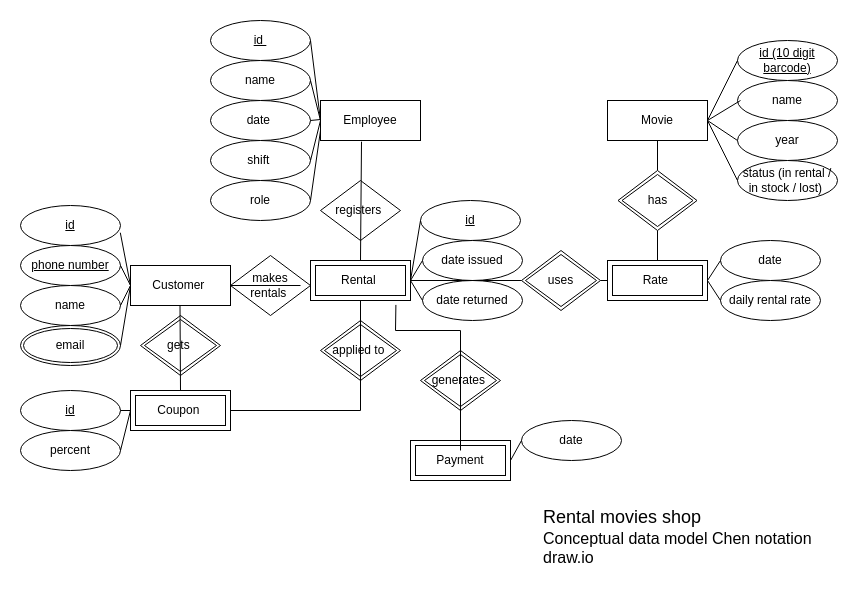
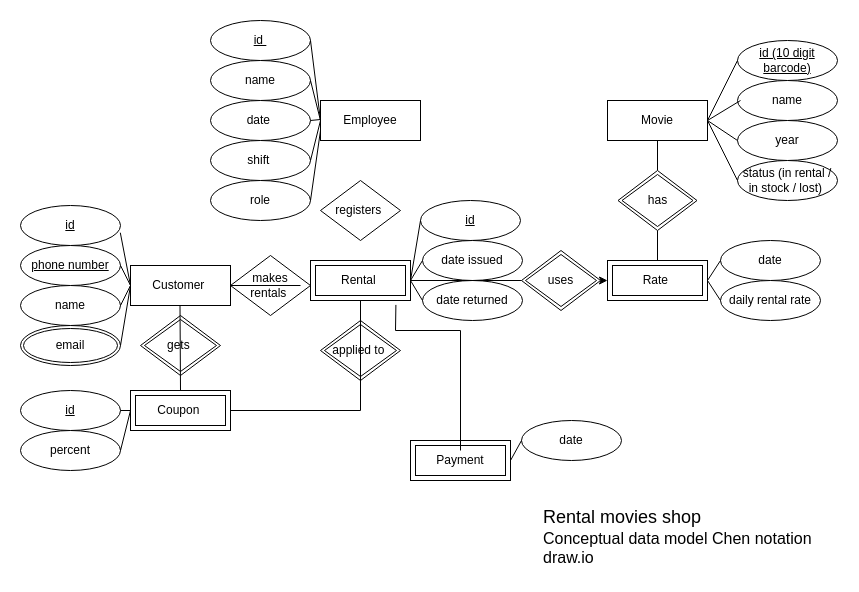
  <mxCell id="0" />
  <mxCell id="1" parent="0" />
  <mxCell id="2" value="Customer&amp;nbsp;" style="whiteSpace=wrap;html=1;align=center;" parent="1" vertex="1"><mxGeometry x="130" y="265" width="100" height="40" as="geometry" /></mxCell>
  <mxCell id="3" value="Movie" style="whiteSpace=wrap;html=1;align=center;" parent="1" vertex="1"><mxGeometry x="607" y="100" width="100" height="40" as="geometry" /></mxCell>
  <mxCell id="4" value="id" style="ellipse;whiteSpace=wrap;html=1;align=center;fontStyle=4;" parent="1" vertex="1"><mxGeometry x="20" y="205" width="100" height="40" as="geometry" /></mxCell>
  <mxCell id="5" value="phone number" style="ellipse;whiteSpace=wrap;html=1;align=center;fontStyle=4;" parent="1" vertex="1"><mxGeometry x="20" y="245" width="100" height="40" as="geometry" /></mxCell>
  <mxCell id="6" value="name" style="ellipse;whiteSpace=wrap;html=1;align=center;" parent="1" vertex="1"><mxGeometry x="20" y="285" width="100" height="40" as="geometry" /></mxCell>
  <mxCell id="7" value="email" style="ellipse;shape=doubleEllipse;margin=3;whiteSpace=wrap;html=1;align=center;" parent="1" vertex="1"><mxGeometry x="20" y="325" width="100" height="40" as="geometry" /></mxCell>
  <mxCell id="8" value="" style="endArrow=none;html=1;rounded=0;entryX=0;entryY=0.5;entryDx=0;entryDy=0;exitX=0.998;exitY=0.68;exitDx=0;exitDy=0;exitPerimeter=0;" parent="1" source="4" edge="1"><mxGeometry relative="1" as="geometry"><mxPoint x="90" y="214.5" as="sourcePoint" /><mxPoint x="130" y="285" as="targetPoint" /></mxGeometry></mxCell>
  <mxCell id="9" value="" style="endArrow=none;html=1;rounded=0;exitX=1;exitY=0.5;exitDx=0;exitDy=0;" parent="1" source="5" edge="1"><mxGeometry relative="1" as="geometry"><mxPoint x="100" y="224.5" as="sourcePoint" /><mxPoint x="130" y="285" as="targetPoint" /></mxGeometry></mxCell>
  <mxCell id="10" value="" style="endArrow=none;html=1;rounded=0;exitX=1;exitY=0.5;exitDx=0;exitDy=0;entryX=0;entryY=0.5;entryDx=0;entryDy=0;" parent="1" source="6" edge="1"><mxGeometry relative="1" as="geometry"><mxPoint x="100" y="265" as="sourcePoint" /><mxPoint x="130" y="285" as="targetPoint" /></mxGeometry></mxCell>
  <mxCell id="11" value="" style="endArrow=none;html=1;rounded=0;entryX=0;entryY=0.5;entryDx=0;entryDy=0;exitX=1;exitY=0.5;exitDx=0;exitDy=0;" parent="1" source="7" edge="1"><mxGeometry relative="1" as="geometry"><mxPoint x="100" y="224.5" as="sourcePoint" /><mxPoint x="130" y="285" as="targetPoint" /><Array as="points" /></mxGeometry></mxCell>
  <mxCell id="12" value="name" style="ellipse;whiteSpace=wrap;html=1;align=center;" parent="1" vertex="1"><mxGeometry x="737" y="80" width="100" height="40" as="geometry" /></mxCell>
  <mxCell id="13" value="id (10 digit barcode)" style="ellipse;whiteSpace=wrap;html=1;align=center;fontStyle=4;" parent="1" vertex="1"><mxGeometry x="737" y="40" width="100" height="40" as="geometry" /></mxCell>
  <mxCell id="14" value="year" style="ellipse;whiteSpace=wrap;html=1;align=center;" parent="1" vertex="1"><mxGeometry x="737" y="120" width="100" height="40" as="geometry" /></mxCell>
  <mxCell id="15" value="status (in rental / in stock / lost)&amp;nbsp;" style="ellipse;whiteSpace=wrap;html=1;align=center;" parent="1" vertex="1"><mxGeometry x="737" y="160" width="100" height="40" as="geometry" /></mxCell>
  <mxCell id="16" value="" style="endArrow=none;html=1;rounded=0;entryX=0;entryY=0.5;entryDx=0;entryDy=0;" parent="1" target="13" edge="1"><mxGeometry relative="1" as="geometry"><mxPoint x="707" y="120" as="sourcePoint" /><mxPoint x="734" y="40" as="targetPoint" /></mxGeometry></mxCell>
  <mxCell id="17" value="" style="endArrow=none;html=1;rounded=0;entryX=0.03;entryY=0.5;entryDx=0;entryDy=0;entryPerimeter=0;" parent="1" target="12" edge="1"><mxGeometry relative="1" as="geometry"><mxPoint x="707" y="120" as="sourcePoint" /><mxPoint x="734" y="80" as="targetPoint" /></mxGeometry></mxCell>
  <mxCell id="18" value="" style="endArrow=none;html=1;rounded=0;entryX=0;entryY=0.5;entryDx=0;entryDy=0;" parent="1" target="14" edge="1"><mxGeometry relative="1" as="geometry"><mxPoint x="707" y="120" as="sourcePoint" /><mxPoint x="734" y="120" as="targetPoint" /></mxGeometry></mxCell>
  <mxCell id="19" value="Coupon&amp;nbsp;" style="shape=ext;margin=3;double=1;whiteSpace=wrap;html=1;align=center;" parent="1" vertex="1"><mxGeometry x="130" y="390" width="100" height="40" as="geometry" /></mxCell>
  <mxCell id="20" value="id" style="ellipse;whiteSpace=wrap;html=1;align=center;fontStyle=4;" parent="1" vertex="1"><mxGeometry x="20" y="390" width="100" height="40" as="geometry" /></mxCell>
  <mxCell id="21" value="percent" style="ellipse;whiteSpace=wrap;html=1;align=center;" parent="1" vertex="1"><mxGeometry x="20" y="430" width="100" height="40" as="geometry" /></mxCell>
  <mxCell id="22" value="" style="endArrow=none;html=1;rounded=0;entryX=1;entryY=0.5;entryDx=0;entryDy=0;exitX=0;exitY=0.5;exitDx=0;exitDy=0;" parent="1" source="19" edge="1" target="20"><mxGeometry relative="1" as="geometry"><mxPoint x="140" y="400" as="sourcePoint" /><mxPoint x="30" y="395" as="targetPoint" /></mxGeometry></mxCell>
  <mxCell id="23" value="" style="endArrow=none;html=1;rounded=0;entryX=1;entryY=0.5;entryDx=0;entryDy=0;exitX=0;exitY=0.5;exitDx=0;exitDy=0;" parent="1" source="19" target="21" edge="1"><mxGeometry relative="1" as="geometry"><mxPoint x="-90" y="410" as="sourcePoint" /><mxPoint x="110" y="360" as="targetPoint" /></mxGeometry></mxCell>
  <mxCell id="24" value="daily rental rate" style="ellipse;whiteSpace=wrap;html=1;align=center;" parent="1" vertex="1"><mxGeometry x="720" y="280" width="100" height="40" as="geometry" /></mxCell>
  <mxCell id="25" value="id" style="ellipse;whiteSpace=wrap;html=1;align=center;fontStyle=4;" parent="1" vertex="1"><mxGeometry x="420" y="200" width="100" height="40" as="geometry" /></mxCell>
  <mxCell id="26" value="date issued" style="ellipse;whiteSpace=wrap;html=1;align=center;" parent="1" vertex="1"><mxGeometry x="422" y="240" width="100" height="40" as="geometry" /></mxCell>
  <mxCell id="27" value="date returned" style="ellipse;whiteSpace=wrap;html=1;align=center;" parent="1" vertex="1"><mxGeometry x="422" y="280" width="100" height="40" as="geometry" /></mxCell>
  <mxCell id="28" value="" style="endArrow=none;html=1;rounded=0;entryX=0;entryY=0.5;entryDx=0;entryDy=0;exitX=1;exitY=0.5;exitDx=0;exitDy=0;" parent="1" source="51" target="25" edge="1"><mxGeometry relative="1" as="geometry"><mxPoint x="400" y="280" as="sourcePoint" /><mxPoint x="530" y="280" as="targetPoint" /></mxGeometry></mxCell>
  <mxCell id="29" value="" style="endArrow=none;html=1;rounded=0;exitX=1;exitY=0.5;exitDx=0;exitDy=0;entryX=0;entryY=0.5;entryDx=0;entryDy=0;" parent="1" source="51" target="26" edge="1"><mxGeometry relative="1" as="geometry"><mxPoint x="380" y="280" as="sourcePoint" /><mxPoint x="540" y="280" as="targetPoint" /></mxGeometry></mxCell>
  <mxCell id="30" value="" style="endArrow=none;html=1;rounded=0;exitX=1;exitY=0.5;exitDx=0;exitDy=0;entryX=0;entryY=0.5;entryDx=0;entryDy=0;" parent="1" source="51" target="27" edge="1"><mxGeometry relative="1" as="geometry"><mxPoint x="380" y="280" as="sourcePoint" /><mxPoint x="540" y="280" as="targetPoint" /></mxGeometry></mxCell>
  <mxCell id="31" value="makes rentals&amp;nbsp;" style="shape=rhombus;perimeter=rhombusPerimeter;whiteSpace=wrap;html=1;align=center;" parent="1" vertex="1"><mxGeometry x="230" y="255" width="80" height="60" as="geometry" /></mxCell>
- <mxCell id="32" value="" style="endArrow=none;html=1;rounded=0;entryX=0;entryY=0.5;entryDx=0;entryDy=0;" parent="1" source="35" target="62" edge="1"><mxGeometry relative="1" as="geometry"><mxPoint x="324" y="279" as="sourcePoint" /><mxPoint x="484" y="279" as="targetPoint" /></mxGeometry></mxCell>
+ <mxCell id="32" value="" style="endArrow=classic;html=1;rounded=0;entryX=0;entryY=0.5;entryDx=0;entryDy=0;" parent="1" source="35" target="62" edge="1"><mxGeometry relative="1" as="geometry"><mxPoint x="324" y="279" as="sourcePoint" /><mxPoint x="484" y="279" as="targetPoint" /></mxGeometry></mxCell>
  <mxCell id="33" value="" style="endArrow=none;html=1;rounded=0;exitX=0;exitY=0.5;exitDx=0;exitDy=0;" parent="1" source="31" edge="1"><mxGeometry relative="1" as="geometry"><mxPoint x="200" y="285" as="sourcePoint" /><mxPoint x="300" y="285" as="targetPoint" /></mxGeometry></mxCell>
  <mxCell id="34" value="" style="endArrow=none;html=1;rounded=0;entryX=0;entryY=0.5;entryDx=0;entryDy=0;" parent="1" source="51" target="35" edge="1"><mxGeometry relative="1" as="geometry"><mxPoint x="400" y="280" as="sourcePoint" /><mxPoint x="630" y="280" as="targetPoint" /></mxGeometry></mxCell>
  <mxCell id="35" value="uses" style="shape=rhombus;double=1;perimeter=rhombusPerimeter;whiteSpace=wrap;html=1;align=center;" parent="1" vertex="1"><mxGeometry x="521" y="250" width="79" height="60" as="geometry" /></mxCell>
  <mxCell id="36" value="gets&amp;nbsp;" style="shape=rhombus;double=1;perimeter=rhombusPerimeter;whiteSpace=wrap;html=1;align=center;" parent="1" vertex="1"><mxGeometry x="140" y="315" width="80" height="60" as="geometry" /></mxCell>
  <mxCell id="37" value="" style="endArrow=none;html=1;rounded=0;" parent="1" edge="1"><mxGeometry relative="1" as="geometry"><mxPoint x="179.5" y="305" as="sourcePoint" /><mxPoint x="180" y="390" as="targetPoint" /></mxGeometry></mxCell>
  <mxCell id="38" value="&lt;font face=&quot;Helvetica&quot; style=&quot;font-size: 18px;&quot;&gt;Rental movies shop&amp;nbsp;&lt;/font&gt;&lt;div&gt;&lt;font face=&quot;Helvetica&quot; size=&quot;3&quot;&gt;Conceptual data model&amp;nbsp;&lt;span style=&quot;background-color: rgb(255, 255, 255);&quot;&gt;Chen notation&lt;/span&gt;&lt;/font&gt;&lt;/div&gt;&lt;div&gt;&lt;font face=&quot;Helvetica&quot; size=&quot;3&quot;&gt;&lt;span style=&quot;background-color: rgb(255, 255, 255);&quot;&gt;draw.io&lt;/span&gt;&lt;/font&gt;&lt;/div&gt;" style="text;strokeColor=none;fillColor=none;spacingLeft=4;spacingRight=4;overflow=hidden;rotatable=0;points=[[0,0.5],[1,0.5]];portConstraint=eastwest;fontSize=12;whiteSpace=wrap;html=1;" parent="1" vertex="1"><mxGeometry x="537" y="500" width="300" height="70" as="geometry" /></mxCell>
  <mxCell id="39" value="Employee" style="whiteSpace=wrap;html=1;align=center;" parent="1" vertex="1"><mxGeometry x="320" y="100" width="100" height="40" as="geometry" /></mxCell>
  <mxCell id="40" value="registers&amp;nbsp;" style="shape=rhombus;perimeter=rhombusPerimeter;whiteSpace=wrap;html=1;align=center;" parent="1" vertex="1"><mxGeometry x="320" y="180" width="80" height="60" as="geometry" /></mxCell>
- <mxCell id="41" value="" style="endArrow=none;html=1;rounded=0;entryX=0.5;entryY=0;entryDx=0;entryDy=0;exitX=0.41;exitY=1.03;exitDx=0;exitDy=0;exitPerimeter=0;" parent="1" source="39" target="51" edge="1"><mxGeometry relative="1" as="geometry"><mxPoint x="360" y="150" as="sourcePoint" /><mxPoint x="349.5" y="207.5" as="targetPoint" /></mxGeometry></mxCell>
  <mxCell id="42" value="id&amp;nbsp;" style="ellipse;whiteSpace=wrap;html=1;align=center;fontStyle=4;" parent="1" vertex="1"><mxGeometry x="210" width="100" height="40" as="geometry" y="20" /></mxCell>
  <mxCell id="43" value="name" style="ellipse;whiteSpace=wrap;html=1;align=center;" parent="1" vertex="1"><mxGeometry x="210" y="60" width="100" height="40" as="geometry" /></mxCell>
  <mxCell id="44" value="date&amp;nbsp;" style="ellipse;whiteSpace=wrap;html=1;align=center;" parent="1" vertex="1"><mxGeometry x="210" y="100" width="100" height="40" as="geometry" /></mxCell>
  <mxCell id="45" value="shift&amp;nbsp;" style="ellipse;whiteSpace=wrap;html=1;align=center;" parent="1" vertex="1"><mxGeometry x="210" y="140" width="100" height="40" as="geometry" /></mxCell>
  <mxCell id="46" value="" style="endArrow=none;html=1;rounded=0;exitX=1;exitY=0.5;exitDx=0;exitDy=0;" parent="1" source="44" edge="1"><mxGeometry relative="1" as="geometry"><mxPoint x="160" y="119" as="sourcePoint" /><mxPoint x="320" y="119" as="targetPoint" /></mxGeometry></mxCell>
  <mxCell id="47" value="" style="endArrow=none;html=1;rounded=0;exitX=1;exitY=0.5;exitDx=0;exitDy=0;" parent="1" source="45" edge="1"><mxGeometry relative="1" as="geometry"><mxPoint x="160" y="120" as="sourcePoint" /><mxPoint x="320" y="120" as="targetPoint" /></mxGeometry></mxCell>
  <mxCell id="48" value="" style="endArrow=none;html=1;rounded=0;exitX=1;exitY=0.5;exitDx=0;exitDy=0;" parent="1" edge="1" source="43"><mxGeometry relative="1" as="geometry"><mxPoint x="310" y="100" as="sourcePoint" /><mxPoint x="320" y="120" as="targetPoint" /></mxGeometry></mxCell>
  <mxCell id="49" value="" style="endArrow=none;html=1;rounded=0;entryX=0;entryY=0.5;entryDx=0;entryDy=0;exitX=1;exitY=0.5;exitDx=0;exitDy=0;" parent="1" source="42" target="39" edge="1"><mxGeometry relative="1" as="geometry"><mxPoint x="300" y="70" as="sourcePoint" /><mxPoint x="450" y="54.5" as="targetPoint" /></mxGeometry></mxCell>
  <mxCell id="50" value="" style="endArrow=none;html=1;rounded=0;entryX=0;entryY=0.5;entryDx=0;entryDy=0;" parent="1" target="51" edge="1"><mxGeometry relative="1" as="geometry"><mxPoint x="400" y="280" as="sourcePoint" /><mxPoint x="521" y="280" as="targetPoint" /></mxGeometry></mxCell>
  <mxCell id="51" value="Rental&amp;nbsp;" style="shape=ext;margin=3;double=1;whiteSpace=wrap;html=1;align=center;" parent="1" vertex="1"><mxGeometry x="310" y="260" width="100" height="40" as="geometry" /></mxCell>
  <mxCell id="52" value="applied to&amp;nbsp;" style="shape=rhombus;double=1;perimeter=rhombusPerimeter;whiteSpace=wrap;html=1;align=center;" vertex="1" parent="1"><mxGeometry x="320" y="320" width="80" height="60" as="geometry" /></mxCell>
  <mxCell id="53" value="" style="endArrow=none;html=1;rounded=0;exitX=1;exitY=0.5;exitDx=0;exitDy=0;entryX=0.5;entryY=1;entryDx=0;entryDy=0;" edge="1" parent="1" target="51"><mxGeometry relative="1" as="geometry"><mxPoint x="230" y="410" as="sourcePoint" /><mxPoint x="480" y="410" as="targetPoint" /><Array as="points"><mxPoint x="360" y="410" /></Array></mxGeometry></mxCell>
  <mxCell id="54" value="role" style="ellipse;whiteSpace=wrap;html=1;align=center;" vertex="1" parent="1"><mxGeometry x="210" y="180" width="100" height="40" as="geometry" /></mxCell>
  <mxCell id="55" value="Payment" style="shape=ext;margin=3;double=1;whiteSpace=wrap;html=1;align=center;" vertex="1" parent="1"><mxGeometry x="410" y="440" width="100" height="40" as="geometry" /></mxCell>
  <mxCell id="56" value="date" style="ellipse;whiteSpace=wrap;html=1;align=center;" vertex="1" parent="1"><mxGeometry x="521" y="420" width="100" height="40" as="geometry" /></mxCell>
  <mxCell id="57" value="" style="endArrow=none;html=1;rounded=0;exitX=1;exitY=0.5;exitDx=0;exitDy=0;entryX=0;entryY=0.5;entryDx=0;entryDy=0;" edge="1" parent="1" source="55" target="56"><mxGeometry relative="1" as="geometry"><mxPoint x="422" y="530" as="sourcePoint" /><mxPoint x="522" y="450" as="targetPoint" /></mxGeometry></mxCell>
- <mxCell id="58" value="generates&amp;nbsp;" style="shape=rhombus;double=1;perimeter=rhombusPerimeter;whiteSpace=wrap;html=1;align=center;" vertex="1" parent="1"><mxGeometry x="420" y="350" width="80" height="60" as="geometry" /></mxCell>
  <mxCell id="59" value="" style="endArrow=none;html=1;rounded=0;entryX=0.854;entryY=1.11;entryDx=0;entryDy=0;entryPerimeter=0;" edge="1" parent="1" target="51"><mxGeometry relative="1" as="geometry"><mxPoint x="460" y="450" as="sourcePoint" /><mxPoint x="760" y="300" as="targetPoint" /><Array as="points"><mxPoint x="460" y="330" /><mxPoint x="395" y="330" /></Array></mxGeometry></mxCell>
  <mxCell id="60" value="" style="endArrow=none;html=1;rounded=0;entryX=0;entryY=0.5;entryDx=0;entryDy=0;" edge="1" parent="1" target="15"><mxGeometry relative="1" as="geometry"><mxPoint x="707" y="120" as="sourcePoint" /><mxPoint x="738" y="170" as="targetPoint" /></mxGeometry></mxCell>
  <mxCell id="61" value="" style="endArrow=none;html=1;rounded=0;exitX=1;exitY=0.5;exitDx=0;exitDy=0;entryX=0;entryY=0.75;entryDx=0;entryDy=0;" edge="1" parent="1" source="54" target="39"><mxGeometry relative="1" as="geometry"><mxPoint x="320" y="200" as="sourcePoint" /><mxPoint x="470" y="199" as="targetPoint" /></mxGeometry></mxCell>
  <mxCell id="62" value="Rate&amp;nbsp;" style="shape=ext;margin=3;double=1;whiteSpace=wrap;html=1;align=center;" vertex="1" parent="1"><mxGeometry x="607" y="260" width="100" height="40" as="geometry" /></mxCell>
  <mxCell id="63" value="date" style="ellipse;whiteSpace=wrap;html=1;align=center;" vertex="1" parent="1"><mxGeometry x="720" y="240" width="100" height="40" as="geometry" /></mxCell>
  <mxCell id="64" value="" style="endArrow=none;html=1;rounded=0;exitX=0.5;exitY=1;exitDx=0;exitDy=0;entryX=0.5;entryY=0;entryDx=0;entryDy=0;" edge="1" parent="1" source="66" target="62"><mxGeometry relative="1" as="geometry"><mxPoint x="480" y="250" as="sourcePoint" /><mxPoint x="640" y="250" as="targetPoint" /></mxGeometry></mxCell>
  <mxCell id="65" value="" style="endArrow=none;html=1;rounded=0;exitX=0.5;exitY=1;exitDx=0;exitDy=0;entryX=0.5;entryY=0;entryDx=0;entryDy=0;" edge="1" parent="1" source="3" target="66"><mxGeometry relative="1" as="geometry"><mxPoint x="657" y="140" as="sourcePoint" /><mxPoint x="657" y="260" as="targetPoint" /></mxGeometry></mxCell>
  <mxCell id="66" value="has" style="shape=rhombus;double=1;perimeter=rhombusPerimeter;whiteSpace=wrap;html=1;align=center;" vertex="1" parent="1"><mxGeometry x="617.5" y="170" width="79" height="60" as="geometry" /></mxCell>
  <mxCell id="67" value="" style="endArrow=none;html=1;rounded=0;exitX=0;exitY=0.5;exitDx=0;exitDy=0;entryX=1;entryY=0.5;entryDx=0;entryDy=0;" edge="1" parent="1" source="63" target="62"><mxGeometry relative="1" as="geometry"><mxPoint x="440" y="290" as="sourcePoint" /><mxPoint x="600" y="290" as="targetPoint" /></mxGeometry></mxCell>
  <mxCell id="68" value="" style="endArrow=none;html=1;rounded=0;entryX=0;entryY=0.5;entryDx=0;entryDy=0;" edge="1" parent="1" target="24"><mxGeometry relative="1" as="geometry"><mxPoint x="707" y="280" as="sourcePoint" /><mxPoint x="867" y="280" as="targetPoint" /></mxGeometry></mxCell>
